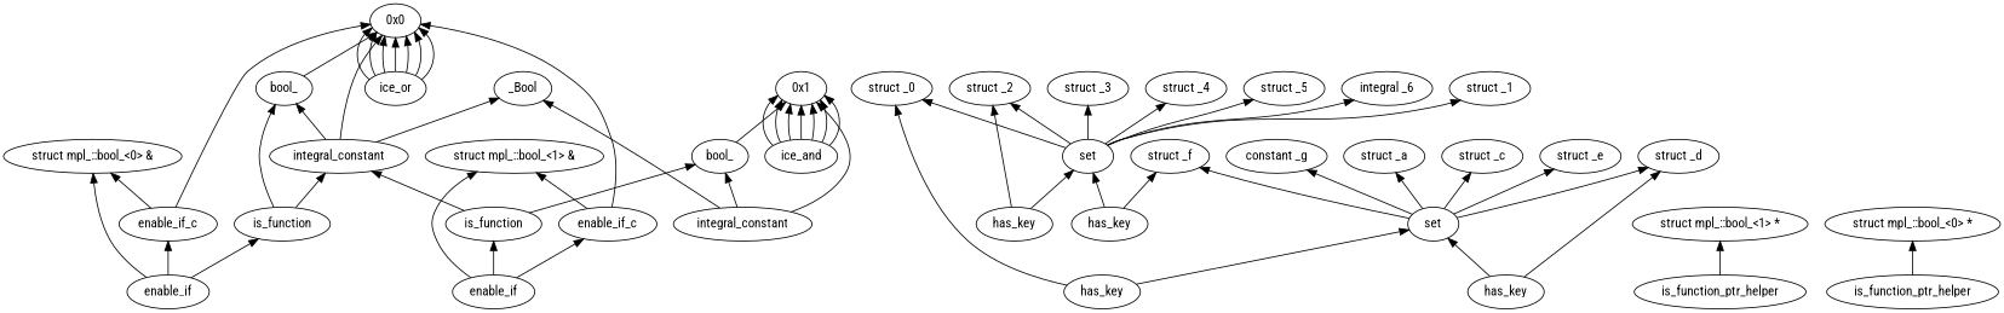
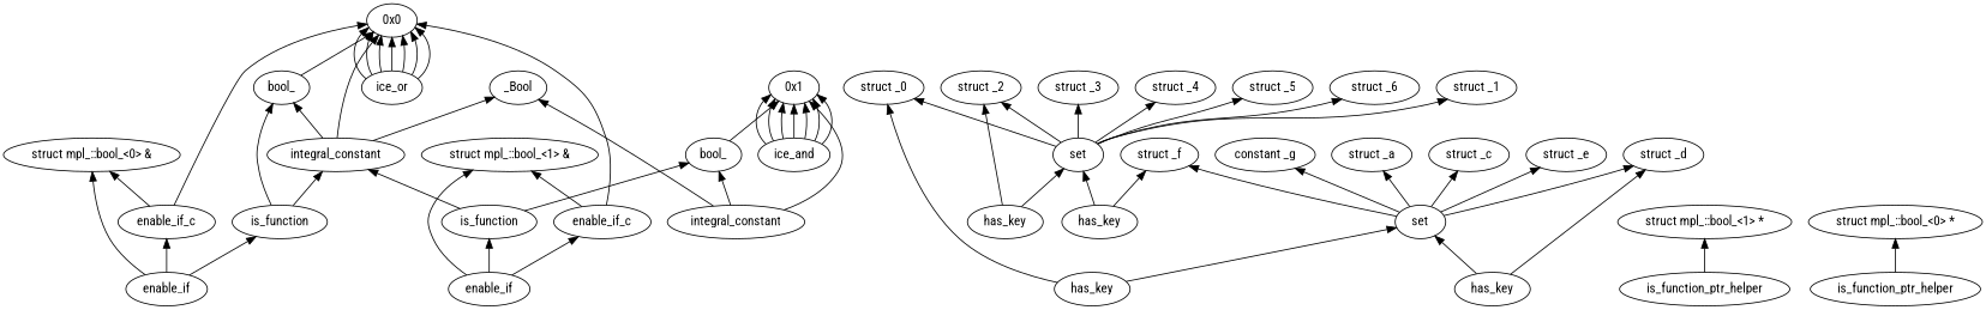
  digraph {
    fontname="Roboto Condensed"
    rankdir=BT
    node [fontname="Roboto Condensed"]
    edge [fontname="Roboto Condensed"]
    n1 [label=_Bool]
    n2 [label="struct _0"]
    n3 [label="struct _1"]
    n4 [label="struct _2"]
    n5 [label="struct _3"]
    n6 [label="struct _4"]
    n7 [label="struct _5"]
-   n8 [label="integral _6"]
+   n8 [label="struct _6"]
    n9 [label="struct _a"]
    n10 [label="struct _c"]
    n11 [label="struct _d"]
    n12 [label="struct _e"]
    n13 [label="struct _f"]
    n14 [label="constant _g"]
    n15 [label="struct mpl_::bool_<1> &"]
    n16 [label="struct mpl_::bool_<1> *"]
    n17 [label="struct mpl_::bool_<0> &"]
    n18 [label="struct mpl_::bool_<0> *"]
    n19 [label=has_key]
    n20 [label=set]
    n21 [label=is_function]
    n22 [label=integral_constant]
    n23 [label=bool_]
    n24 [label="0x0"]
    n25 [label=bool_]
    n26 [label="0x1"]
    n27 [label=has_key]
    n28 [label=set]
    n29 [label=ice_and]
    n30 [label=enable_if_c]
    n31 [label=ice_or]
    n32 [label=enable_if_c]
    n33 [label=has_key]
    n34 [label=is_function_ptr_helper]
    n35 [label=has_key]
    n36 [label=is_function_ptr_helper]
    n37 [label=is_function]
    n38 [label=integral_constant]
    n39 [label=enable_if]
    n40 [label=enable_if]
    n19 -> n4
    n19 -> n20
    n20 -> n2
    n20 -> n3
    n20 -> n4
    n20 -> n5
    n20 -> n6
    n20 -> n7
    n20 -> n8
    n21 -> n22
    n21 -> n23
    n22 -> n1
    n22 -> n24
    n22 -> n25
    n23 -> n26
    n25 -> n24
    n27 -> n11
    n27 -> n28
    n28 -> n9
    n28 -> n10
    n28 -> n11
    n28 -> n12
    n28 -> n13
    n28 -> n14
    n29 -> n26
    n29 -> n26
    n29 -> n26
    n29 -> n26
    n29 -> n26
    n29 -> n26
    n29 -> n26
    n30 -> n17
    n30 -> n24
    n31 -> n24
    n31 -> n24
    n31 -> n24
    n31 -> n24
    n31 -> n24
    n31 -> n24
    n31 -> n24
    n32 -> n15
    n32 -> n24
    n33 -> n2
    n33 -> n28
    n34 -> n16
    n35 -> n13
    n35 -> n20
    n36 -> n18
    n37 -> n22
    n37 -> n25
    n38 -> n1
    n38 -> n23
    n38 -> n26
    n39 -> n15
    n39 -> n21
    n39 -> n32
    n40 -> n17
    n40 -> n30
    n40 -> n37
  }
